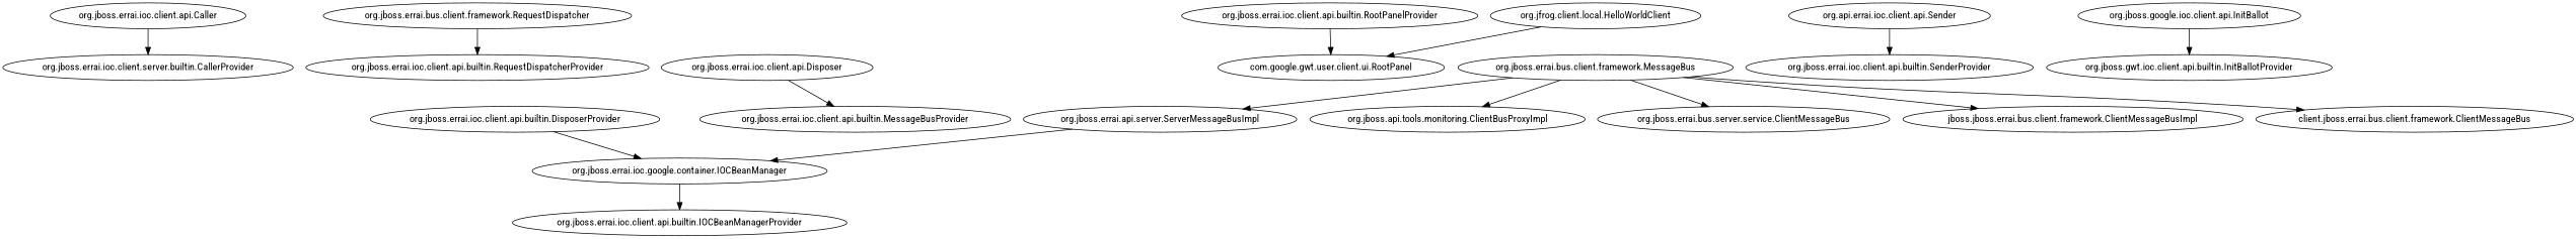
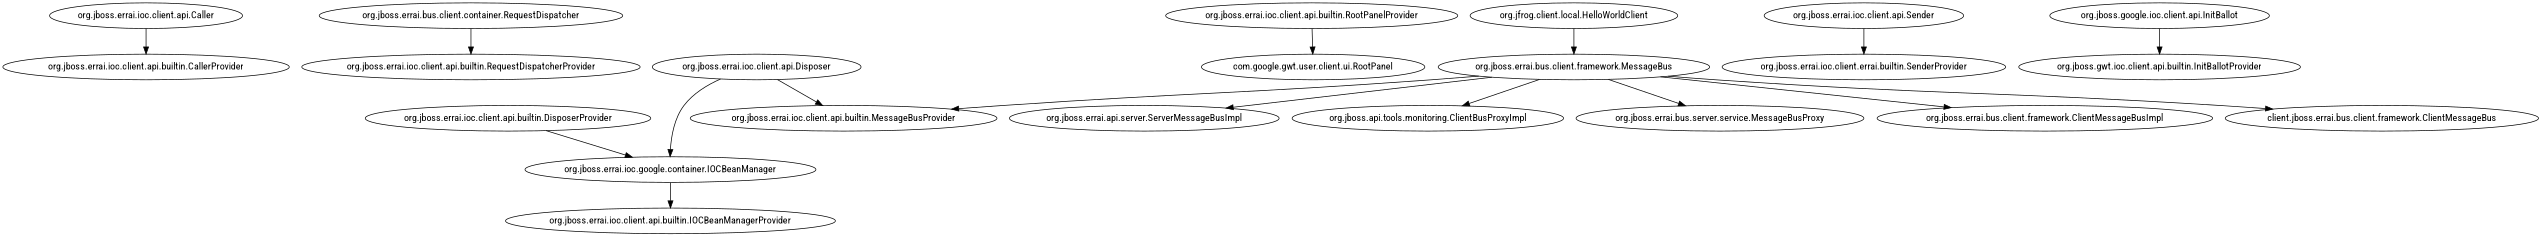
  digraph {
    fontname="Roboto Condensed"
    node [fontname="Roboto Condensed"]
    edge [fontname="Roboto Condensed"]
    "org.jboss.errai.ioc.client.api.Caller"
-   "org.jboss.errai.ioc.client.api.builtin.CallerProvider" [label="org.jboss.errai.ioc.client.server.builtin.CallerProvider"]
-   "org.jboss.errai.bus.client.framework.RequestDispatcher"
+   "org.jboss.errai.ioc.client.api.builtin.CallerProvider"
+   "org.jboss.errai.bus.client.framework.RequestDispatcher" [label="org.jboss.errai.bus.client.container.RequestDispatcher"]
    "org.jboss.errai.ioc.client.api.builtin.RequestDispatcherProvider"
    n5 [label="org.jboss.errai.ioc.google.container.IOCBeanManager"]
    "org.jboss.errai.ioc.client.api.builtin.IOCBeanManagerProvider"
    "org.jboss.errai.ioc.client.api.builtin.DisposerProvider"
    "org.jboss.errai.ioc.client.api.Disposer"
    "org.jboss.errai.ioc.client.api.builtin.MessageBusProvider"
    "org.jboss.errai.ioc.client.api.builtin.RootPanelProvider"
    "com.google.gwt.user.client.ui.RootPanel"
-   "org.jboss.errai.ioc.client.api.Sender" [label="org.api.errai.ioc.client.api.Sender"]
-   "org.jboss.errai.ioc.client.api.builtin.SenderProvider"
+   "org.jboss.errai.ioc.client.api.Sender"
+   "org.jboss.errai.ioc.client.api.builtin.SenderProvider" [label="org.jboss.errai.ioc.client.errai.builtin.SenderProvider"]
    "org.jboss.errai.bus.client.framework.MessageBus"
    n15 [label="org.jboss.errai.api.server.ServerMessageBusImpl"]
    n16 [label="org.jboss.api.tools.monitoring.ClientBusProxyImpl"]
-   "org.jboss.errai.bus.server.service.MessageBusProxy" [label="org.jboss.errai.bus.server.service.ClientMessageBus"]
-   "org.jboss.errai.bus.client.framework.ClientMessageBusImpl" [label="jboss.jboss.errai.bus.client.framework.ClientMessageBusImpl"]
+   "org.jboss.errai.bus.server.service.MessageBusProxy"
+   "org.jboss.errai.bus.client.framework.ClientMessageBusImpl"
    n19 [label="client.jboss.errai.bus.client.framework.ClientMessageBus"]
    "org.jfrog.client.local.HelloWorldClient"
    n21 [label="org.jboss.google.ioc.client.api.InitBallot"]
    n22 [label="org.jboss.gwt.ioc.client.api.builtin.InitBallotProvider"]
    "org.jboss.errai.ioc.client.api.Caller" -> "org.jboss.errai.ioc.client.api.builtin.CallerProvider"
    "org.jboss.errai.bus.client.framework.RequestDispatcher" -> "org.jboss.errai.ioc.client.api.builtin.RequestDispatcherProvider"
    n5 -> "org.jboss.errai.ioc.client.api.builtin.IOCBeanManagerProvider"
    "org.jboss.errai.ioc.client.api.builtin.DisposerProvider" -> n5
-   n15 -> n5
+   "org.jboss.errai.ioc.client.api.Disposer" -> n5
    "org.jboss.errai.ioc.client.api.Disposer" -> "org.jboss.errai.ioc.client.api.builtin.MessageBusProvider"
    "org.jboss.errai.ioc.client.api.builtin.RootPanelProvider" -> "com.google.gwt.user.client.ui.RootPanel"
    "org.jboss.errai.ioc.client.api.Sender" -> "org.jboss.errai.ioc.client.api.builtin.SenderProvider"
+   "org.jboss.errai.bus.client.framework.MessageBus" -> "org.jboss.errai.ioc.client.api.builtin.MessageBusProvider"
    "org.jboss.errai.bus.client.framework.MessageBus" -> n15
    "org.jboss.errai.bus.client.framework.MessageBus" -> n16
    "org.jboss.errai.bus.client.framework.MessageBus" -> "org.jboss.errai.bus.server.service.MessageBusProxy"
    "org.jboss.errai.bus.client.framework.MessageBus" -> "org.jboss.errai.bus.client.framework.ClientMessageBusImpl"
    "org.jboss.errai.bus.client.framework.MessageBus" -> n19
-   "org.jfrog.client.local.HelloWorldClient" -> "com.google.gwt.user.client.ui.RootPanel"
+   "org.jfrog.client.local.HelloWorldClient" -> "org.jboss.errai.bus.client.framework.MessageBus"
    n21 -> n22
  }
